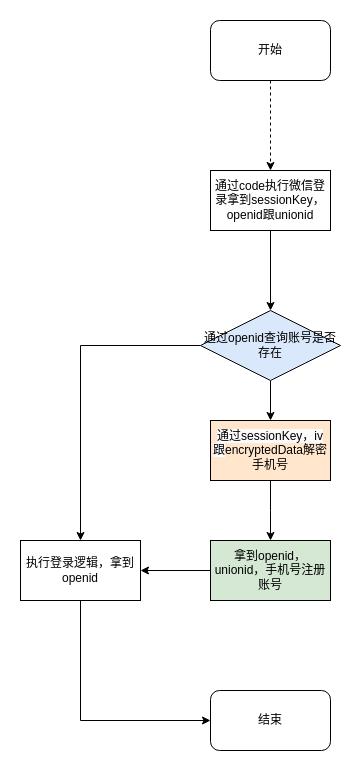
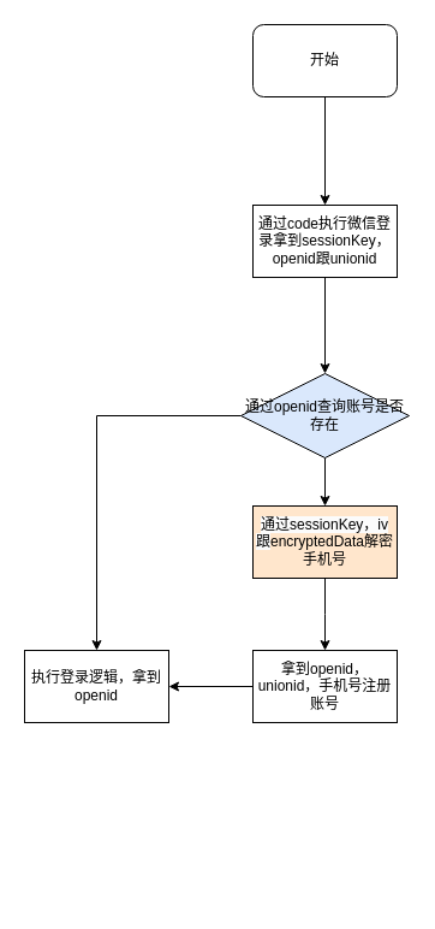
  <mxCell id="0" />
  <mxCell id="1" parent="0" />
- <mxCell id="2" style="edgeStyle=orthogonalEdgeStyle;rounded=0;orthogonalLoop=1;jettySize=auto;html=1;entryX=0.5;entryY=0;entryDx=0;entryDy=0;dashed=1;" edge="1" parent="1" source="3" target="5"><mxGeometry relative="1" as="geometry" /></mxCell>
+ <mxCell id="2" style="edgeStyle=orthogonalEdgeStyle;rounded=0;orthogonalLoop=1;jettySize=auto;html=1;entryX=0.5;entryY=0;entryDx=0;entryDy=0;" edge="1" parent="1" source="3" target="5"><mxGeometry relative="1" as="geometry" /></mxCell>
  <mxCell id="3" value="开始" style="rounded=1;whiteSpace=wrap;html=1;" vertex="1" parent="1"><mxGeometry x="210" y="20" width="120" height="60" as="geometry" /></mxCell>
  <mxCell id="4" style="edgeStyle=orthogonalEdgeStyle;rounded=0;orthogonalLoop=1;jettySize=auto;html=1;exitX=0.5;exitY=1;exitDx=0;exitDy=0;entryX=0.5;entryY=0;entryDx=0;entryDy=0;" edge="1" parent="1" source="5" target="10"><mxGeometry relative="1" as="geometry" /></mxCell>
  <mxCell id="5" value="通过code执行微信登录拿到sessionKey，openid跟unionid" style="rounded=0;whiteSpace=wrap;html=1;" vertex="1" parent="1"><mxGeometry x="210" y="170" width="120" height="60" as="geometry" /></mxCell>
  <mxCell id="6" style="edgeStyle=orthogonalEdgeStyle;rounded=0;orthogonalLoop=1;jettySize=auto;html=1;exitX=0.5;exitY=1;exitDx=0;exitDy=0;" edge="1" parent="1" source="7"><mxGeometry relative="1" as="geometry"><mxPoint x="270" y="540" as="targetPoint" /></mxGeometry></mxCell>
  <mxCell id="7" value="&lt;span style=&quot;color: rgb(0, 0, 0); font-family: Helvetica; font-size: 12px; font-style: normal; font-variant-ligatures: normal; font-variant-caps: normal; font-weight: 400; letter-spacing: normal; orphans: 2; text-align: center; text-indent: 0px; text-transform: none; widows: 2; word-spacing: 0px; -webkit-text-stroke-width: 0px; background-color: rgb(251, 251, 251); text-decoration-thickness: initial; text-decoration-style: initial; text-decoration-color: initial; float: none; display: inline !important;&quot;&gt;通过sessionKey，iv跟&lt;/span&gt;encryptedData解密手机号" style="rounded=0;whiteSpace=wrap;html=1;fillColor=#ffe6cc;" vertex="1" parent="1"><mxGeometry x="210" y="420" width="120" height="60" as="geometry" /></mxCell>
  <mxCell id="8" style="edgeStyle=orthogonalEdgeStyle;rounded=0;orthogonalLoop=1;jettySize=auto;html=1;exitX=0;exitY=0.5;exitDx=0;exitDy=0;entryX=0.5;entryY=0;entryDx=0;entryDy=0;" edge="1" parent="1" source="10" target="13"><mxGeometry relative="1" as="geometry" /></mxCell>
  <mxCell id="9" style="edgeStyle=orthogonalEdgeStyle;rounded=0;orthogonalLoop=1;jettySize=auto;html=1;exitX=0.5;exitY=1;exitDx=0;exitDy=0;entryX=0.5;entryY=0;entryDx=0;entryDy=0;" edge="1" parent="1" source="10" target="7"><mxGeometry relative="1" as="geometry" /></mxCell>
  <mxCell id="10" value="通过openid查询账号是否存在" style="rhombus;whiteSpace=wrap;html=1;fillColor=#dae8fc;" vertex="1" parent="1"><mxGeometry x="200" y="310" width="140" height="70" as="geometry" /></mxCell>
- <mxCell id="11" value="结束" style="rounded=1;whiteSpace=wrap;html=1;" vertex="1" parent="1"><mxGeometry x="210" y="690" width="120" height="60" as="geometry" /></mxCell>
- <mxCell id="12" style="edgeStyle=orthogonalEdgeStyle;rounded=0;orthogonalLoop=1;jettySize=auto;html=1;exitX=0.5;exitY=1;exitDx=0;exitDy=0;entryX=0;entryY=0.5;entryDx=0;entryDy=0;" edge="1" parent="1" source="13" target="11"><mxGeometry relative="1" as="geometry" /></mxCell>
  <mxCell id="13" value="执行登录逻辑，拿到openid" style="rounded=0;whiteSpace=wrap;html=1;" vertex="1" parent="1"><mxGeometry x="20" y="540" width="120" height="60" as="geometry" /></mxCell>
- <mxCell id="14" value="拿到openid，unionid，手机号注册账号" style="rounded=0;whiteSpace=wrap;html=1;fillColor=#d5e8d4;" vertex="1" parent="1"><mxGeometry x="210" y="540" width="120" height="60" as="geometry" /></mxCell>
+ <mxCell id="14" value="拿到openid，unionid，手机号注册账号" style="rounded=0;whiteSpace=wrap;html=1;" vertex="1" parent="1"><mxGeometry x="210" y="540" width="120" height="60" as="geometry" /></mxCell>
  <mxCell id="15" style="edgeStyle=orthogonalEdgeStyle;rounded=0;orthogonalLoop=1;jettySize=auto;html=1;entryX=1;entryY=0.5;entryDx=0;entryDy=0;" edge="1" parent="1" source="14" target="13"><mxGeometry relative="1" as="geometry" /></mxCell>
